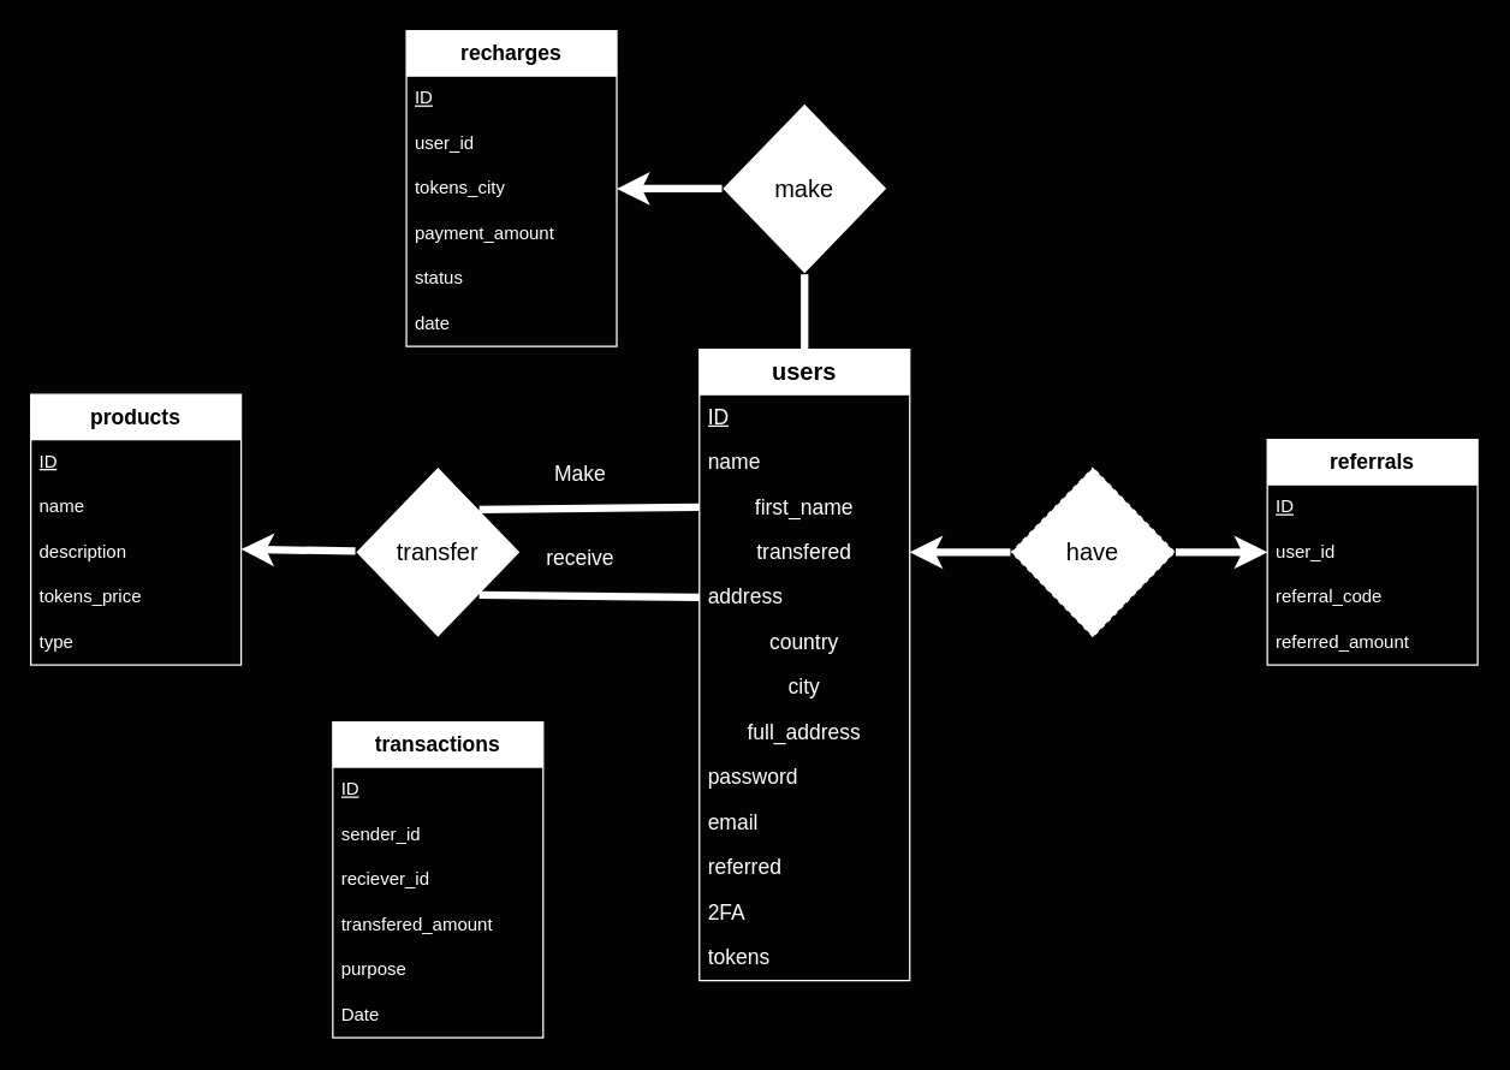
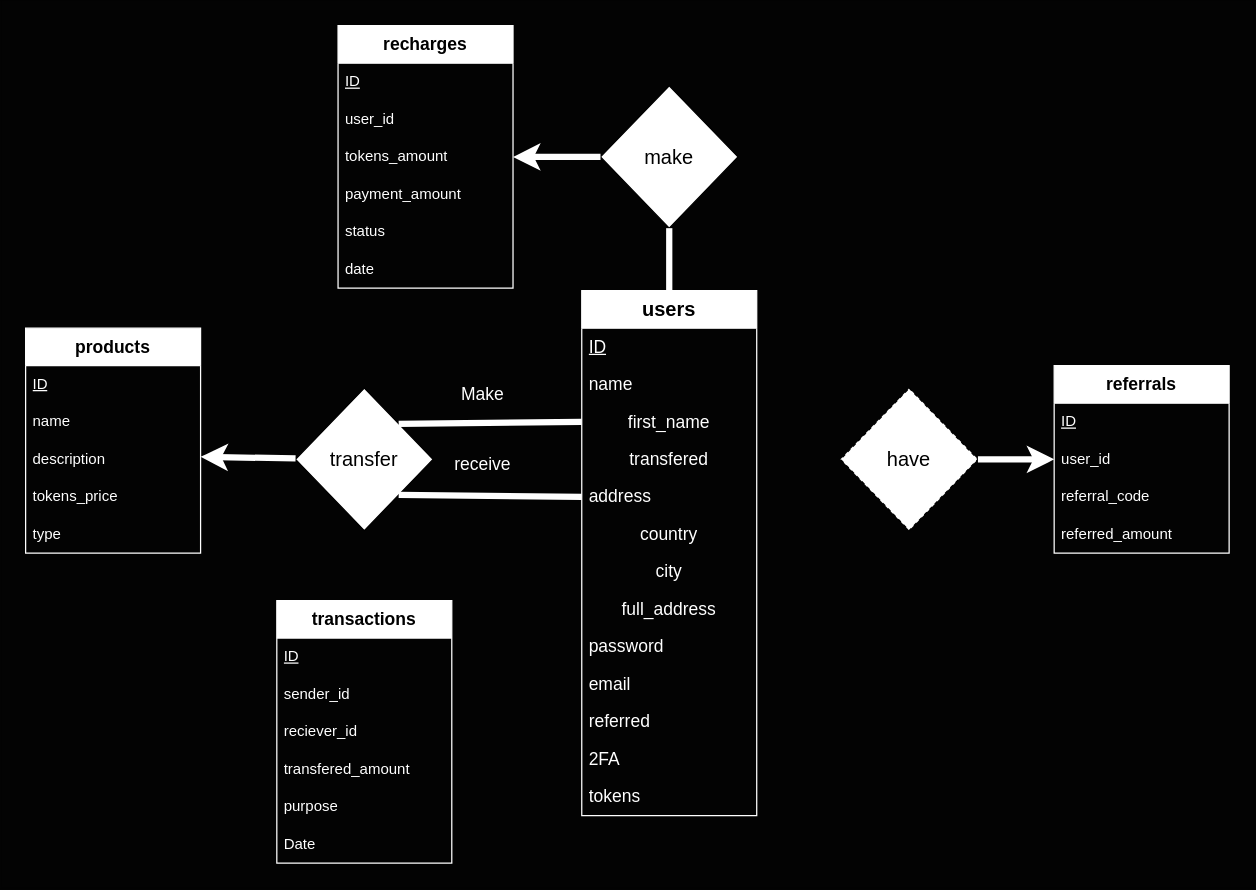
  <mxCell id="0" />
  <mxCell id="1" parent="0" />
  <mxCell id="2" value="&lt;b style=&quot;font-size: 14px;&quot;&gt;referrals&lt;/b&gt;" style="swimlane;fontStyle=0;childLayout=stackLayout;horizontal=1;startSize=30;horizontalStack=0;resizeParent=1;resizeParentMax=0;resizeLast=0;collapsible=1;marginBottom=0;whiteSpace=wrap;html=1;fontSize=14;strokeColor=#FFFFFF;" vertex="1" parent="1"><mxGeometry x="843" y="292" width="140" height="150" as="geometry" /></mxCell>
  <mxCell id="3" value="&lt;span&gt;ID&lt;/span&gt;" style="text;strokeColor=none;fillColor=none;align=left;verticalAlign=middle;spacingLeft=4;spacingRight=4;overflow=hidden;points=[[0,0.5],[1,0.5]];portConstraint=eastwest;rotatable=0;whiteSpace=wrap;html=1;fontColor=#FFFFFF;fontStyle=4" vertex="1" parent="2"><mxGeometry y="30" width="140" height="30" as="geometry" /></mxCell>
  <mxCell id="4" value="user_id" style="text;strokeColor=none;fillColor=none;align=left;verticalAlign=middle;spacingLeft=4;spacingRight=4;overflow=hidden;points=[[0,0.5],[1,0.5]];portConstraint=eastwest;rotatable=0;whiteSpace=wrap;html=1;fontColor=#FFFFFF;" vertex="1" parent="2"><mxGeometry y="60" width="140" height="30" as="geometry" /></mxCell>
  <mxCell id="5" value="referral_code" style="text;strokeColor=none;fillColor=none;align=left;verticalAlign=middle;spacingLeft=4;spacingRight=4;overflow=hidden;points=[[0,0.5],[1,0.5]];portConstraint=eastwest;rotatable=0;whiteSpace=wrap;html=1;fontColor=#FFFFFF;" vertex="1" parent="2"><mxGeometry y="90" width="140" height="30" as="geometry" /></mxCell>
  <mxCell id="6" value="referred_amount" style="text;strokeColor=none;fillColor=none;align=left;verticalAlign=middle;spacingLeft=4;spacingRight=4;overflow=hidden;points=[[0,0.5],[1,0.5]];portConstraint=eastwest;rotatable=0;whiteSpace=wrap;html=1;fontColor=#FFFFFF;" vertex="1" parent="2"><mxGeometry y="120" width="140" height="30" as="geometry" /></mxCell>
  <mxCell id="7" value="&lt;b&gt;users&lt;/b&gt;" style="swimlane;fontStyle=0;childLayout=stackLayout;horizontal=1;startSize=30;horizontalStack=0;resizeParent=1;resizeParentMax=0;resizeLast=0;collapsible=1;marginBottom=0;whiteSpace=wrap;html=1;fontSize=16;strokeColor=#FFFFFF;" vertex="1" parent="1"><mxGeometry x="465" y="232" width="140" height="420" as="geometry" /></mxCell>
  <mxCell id="8" value="&lt;span style=&quot;font-size: 14px;&quot;&gt;ID&lt;/span&gt;" style="text;strokeColor=none;fillColor=none;align=left;verticalAlign=middle;spacingLeft=4;spacingRight=4;overflow=hidden;points=[[0,0.5],[1,0.5]];portConstraint=eastwest;rotatable=0;whiteSpace=wrap;html=1;fontColor=#FFFFFF;fontSize=14;fontStyle=4" vertex="1" parent="7"><mxGeometry y="30" width="140" height="30" as="geometry" /></mxCell>
  <mxCell id="9" value="name" style="text;strokeColor=none;fillColor=none;align=left;verticalAlign=middle;spacingLeft=4;spacingRight=4;overflow=hidden;points=[[0,0.5],[1,0.5]];portConstraint=eastwest;rotatable=0;whiteSpace=wrap;html=1;fontColor=#FFFFFF;fontSize=14;" vertex="1" parent="7"><mxGeometry y="60" width="140" height="30" as="geometry" /></mxCell>
  <mxCell id="10" value="first_name" style="text;strokeColor=none;fillColor=none;align=center;verticalAlign=middle;spacingLeft=4;spacingRight=4;overflow=hidden;points=[[0,0.5],[1,0.5]];portConstraint=eastwest;rotatable=0;whiteSpace=wrap;html=1;fontColor=#FFFFFF;fontSize=14;" vertex="1" parent="7"><mxGeometry y="90" width="140" height="30" as="geometry" /></mxCell>
  <mxCell id="11" value="transfered" style="text;strokeColor=none;fillColor=none;align=center;verticalAlign=middle;spacingLeft=4;spacingRight=4;overflow=hidden;points=[[0,0.5],[1,0.5]];portConstraint=eastwest;rotatable=0;whiteSpace=wrap;html=1;fontColor=#FFFFFF;fontSize=14;" vertex="1" parent="7"><mxGeometry y="120" width="140" height="30" as="geometry" /></mxCell>
  <mxCell id="12" value="address" style="text;strokeColor=none;fillColor=none;align=left;verticalAlign=middle;spacingLeft=4;spacingRight=4;overflow=hidden;points=[[0,0.5],[1,0.5]];portConstraint=eastwest;rotatable=0;whiteSpace=wrap;html=1;fontColor=#FFFFFF;fontSize=14;" vertex="1" parent="7"><mxGeometry y="150" width="140" height="30" as="geometry" /></mxCell>
  <mxCell id="13" value="country" style="text;strokeColor=none;fillColor=none;align=center;verticalAlign=middle;spacingLeft=4;spacingRight=4;overflow=hidden;points=[[0,0.5],[1,0.5]];portConstraint=eastwest;rotatable=0;whiteSpace=wrap;html=1;fontColor=#FFFFFF;fontSize=14;" vertex="1" parent="7"><mxGeometry y="180" width="140" height="30" as="geometry" /></mxCell>
  <mxCell id="14" value="city" style="text;strokeColor=none;fillColor=none;align=center;verticalAlign=middle;spacingLeft=4;spacingRight=4;overflow=hidden;points=[[0,0.5],[1,0.5]];portConstraint=eastwest;rotatable=0;whiteSpace=wrap;html=1;fontColor=#FFFFFF;fontSize=14;" vertex="1" parent="7"><mxGeometry y="210" width="140" height="30" as="geometry" /></mxCell>
  <mxCell id="15" value="full_address" style="text;strokeColor=none;fillColor=none;align=center;verticalAlign=middle;spacingLeft=4;spacingRight=4;overflow=hidden;points=[[0,0.5],[1,0.5]];portConstraint=eastwest;rotatable=0;whiteSpace=wrap;html=1;fontColor=#FFFFFF;fontSize=14;" vertex="1" parent="7"><mxGeometry y="240" width="140" height="30" as="geometry" /></mxCell>
  <mxCell id="16" value="password" style="text;strokeColor=none;fillColor=none;align=left;verticalAlign=middle;spacingLeft=4;spacingRight=4;overflow=hidden;points=[[0,0.5],[1,0.5]];portConstraint=eastwest;rotatable=0;whiteSpace=wrap;html=1;fontColor=#FFFFFF;fontSize=14;" vertex="1" parent="7"><mxGeometry y="270" width="140" height="30" as="geometry" /></mxCell>
  <mxCell id="17" value="email" style="text;strokeColor=none;fillColor=none;align=left;verticalAlign=middle;spacingLeft=4;spacingRight=4;overflow=hidden;points=[[0,0.5],[1,0.5]];portConstraint=eastwest;rotatable=0;whiteSpace=wrap;html=1;fontColor=#FFFFFF;fontSize=14;" vertex="1" parent="7"><mxGeometry y="300" width="140" height="30" as="geometry" /></mxCell>
  <mxCell id="18" value="referred" style="text;strokeColor=none;fillColor=none;align=left;verticalAlign=middle;spacingLeft=4;spacingRight=4;overflow=hidden;points=[[0,0.5],[1,0.5]];portConstraint=eastwest;rotatable=0;whiteSpace=wrap;html=1;fontColor=#FFFFFF;fontSize=14;" vertex="1" parent="7"><mxGeometry y="330" width="140" height="30" as="geometry" /></mxCell>
  <mxCell id="19" value="2FA" style="text;strokeColor=none;fillColor=none;align=left;verticalAlign=middle;spacingLeft=4;spacingRight=4;overflow=hidden;points=[[0,0.5],[1,0.5]];portConstraint=eastwest;rotatable=0;whiteSpace=wrap;html=1;fontColor=#FFFFFF;fontSize=14;" vertex="1" parent="7"><mxGeometry y="360" width="140" height="30" as="geometry" /></mxCell>
  <mxCell id="20" value="tokens" style="text;strokeColor=none;fillColor=none;align=left;verticalAlign=middle;spacingLeft=4;spacingRight=4;overflow=hidden;points=[[0,0.5],[1,0.5]];portConstraint=eastwest;rotatable=0;whiteSpace=wrap;html=1;fontColor=#FFFFFF;fontSize=14;" vertex="1" parent="7"><mxGeometry y="390" width="140" height="30" as="geometry" /></mxCell>
  <mxCell id="21" value="have" style="rhombus;whiteSpace=wrap;html=1;fontSize=16;dashed=1;" vertex="1" parent="1"><mxGeometry x="672" y="310" width="110" height="114" as="geometry" /></mxCell>
  <mxCell id="22" value="transfer" style="rhombus;whiteSpace=wrap;html=1;fontSize=16;" vertex="1" parent="1"><mxGeometry x="236" y="310" width="110" height="114" as="geometry" /></mxCell>
  <mxCell id="23" value="&lt;font style=&quot;font-size: 14px;&quot;&gt;&lt;b&gt;transactions&lt;/b&gt;&lt;/font&gt;" style="swimlane;fontStyle=0;childLayout=stackLayout;horizontal=1;startSize=30;horizontalStack=0;resizeParent=1;resizeParentMax=0;resizeLast=0;collapsible=1;marginBottom=0;whiteSpace=wrap;html=1;fontSize=14;strokeColor=#FFFFFF;" vertex="1" parent="1"><mxGeometry x="221" y="480" width="140" height="210" as="geometry" /></mxCell>
  <mxCell id="24" value="&lt;u&gt;ID&lt;/u&gt;" style="text;strokeColor=none;fillColor=none;align=left;verticalAlign=middle;spacingLeft=4;spacingRight=4;overflow=hidden;points=[[0,0.5],[1,0.5]];portConstraint=eastwest;rotatable=0;whiteSpace=wrap;html=1;fontColor=#FFFFFF;" vertex="1" parent="23"><mxGeometry y="30" width="140" height="30" as="geometry" /></mxCell>
  <mxCell id="25" value="sender_id" style="text;strokeColor=none;fillColor=none;align=left;verticalAlign=middle;spacingLeft=4;spacingRight=4;overflow=hidden;points=[[0,0.5],[1,0.5]];portConstraint=eastwest;rotatable=0;whiteSpace=wrap;html=1;fontColor=#FFFFFF;" vertex="1" parent="23"><mxGeometry y="60" width="140" height="30" as="geometry" /></mxCell>
  <mxCell id="26" value="reciever_id" style="text;strokeColor=none;fillColor=none;align=left;verticalAlign=middle;spacingLeft=4;spacingRight=4;overflow=hidden;points=[[0,0.5],[1,0.5]];portConstraint=eastwest;rotatable=0;whiteSpace=wrap;html=1;fontColor=#FFFFFF;" vertex="1" parent="23"><mxGeometry y="90" width="140" height="30" as="geometry" /></mxCell>
  <mxCell id="27" value="transfered_amount" style="text;strokeColor=none;fillColor=none;align=left;verticalAlign=middle;spacingLeft=4;spacingRight=4;overflow=hidden;points=[[0,0.5],[1,0.5]];portConstraint=eastwest;rotatable=0;whiteSpace=wrap;html=1;fontColor=#FFFFFF;" vertex="1" parent="23"><mxGeometry y="120" width="140" height="30" as="geometry" /></mxCell>
  <mxCell id="28" value="purpose" style="text;strokeColor=none;fillColor=none;align=left;verticalAlign=middle;spacingLeft=4;spacingRight=4;overflow=hidden;points=[[0,0.5],[1,0.5]];portConstraint=eastwest;rotatable=0;whiteSpace=wrap;html=1;fontColor=#FFFFFF;" vertex="1" parent="23"><mxGeometry y="150" width="140" height="30" as="geometry" /></mxCell>
  <mxCell id="29" value="Date" style="text;strokeColor=none;fillColor=none;align=left;verticalAlign=middle;spacingLeft=4;spacingRight=4;overflow=hidden;points=[[0,0.5],[1,0.5]];portConstraint=eastwest;rotatable=0;whiteSpace=wrap;html=1;fontColor=#FFFFFF;" vertex="1" parent="23"><mxGeometry y="180" width="140" height="30" as="geometry" /></mxCell>
  <mxCell id="30" value="" style="endArrow=none;html=1;rounded=0;entryX=0;entryY=0.5;entryDx=0;entryDy=0;exitX=1;exitY=1;exitDx=0;exitDy=0;strokeColor=#FFFFFF;strokeWidth=5;" edge="1" parent="1" source="22" target="12"><mxGeometry width="50" height="50" relative="1" as="geometry"><mxPoint x="387" y="466" as="sourcePoint" /><mxPoint x="437" y="416" as="targetPoint" /></mxGeometry></mxCell>
  <mxCell id="31" value="" style="endArrow=none;html=1;rounded=0;entryX=0;entryY=0.5;entryDx=0;entryDy=0;exitX=1;exitY=0;exitDx=0;exitDy=0;strokeColor=#FFFFFF;strokeWidth=5;" edge="1" parent="1" source="22" target="10"><mxGeometry width="50" height="50" relative="1" as="geometry"><mxPoint x="319" y="343" as="sourcePoint" /><mxPoint x="465" y="345" as="targetPoint" /></mxGeometry></mxCell>
  <mxCell id="32" value="" style="endArrow=classic;html=1;rounded=0;strokeColor=#FFFFFF;strokeWidth=5;entryX=0;entryY=0.5;entryDx=0;entryDy=0;exitX=1;exitY=0.5;exitDx=0;exitDy=0;" edge="1" parent="1" source="21" target="4"><mxGeometry width="50" height="50" relative="1" as="geometry"><mxPoint x="719" y="488" as="sourcePoint" /><mxPoint x="783" y="450" as="targetPoint" /></mxGeometry></mxCell>
- <mxCell id="33" value="" style="endArrow=classic;html=1;rounded=0;strokeColor=#FFFFFF;strokeWidth=5;entryX=1;entryY=0.5;entryDx=0;entryDy=0;exitX=0;exitY=0.5;exitDx=0;exitDy=0;" edge="1" parent="1" source="21" target="11"><mxGeometry width="50" height="50" relative="1" as="geometry"><mxPoint x="792" y="377" as="sourcePoint" /><mxPoint x="870" y="377" as="targetPoint" /></mxGeometry></mxCell>
  <mxCell id="34" value="&lt;font style=&quot;font-size: 14px;&quot; color=&quot;#ffffff&quot;&gt;Make&lt;/font&gt;" style="text;html=1;align=center;verticalAlign=middle;whiteSpace=wrap;rounded=0;fontSize=14;" vertex="1" parent="1"><mxGeometry x="356" y="300" width="60" height="30" as="geometry" /></mxCell>
  <mxCell id="35" value="&lt;div style=&quot;font-size: 14px;&quot;&gt;&lt;font style=&quot;font-size: 14px;&quot; color=&quot;#ffffff&quot;&gt;receive&lt;/font&gt;&lt;br style=&quot;font-size: 14px;&quot;&gt;&lt;/div&gt;" style="text;html=1;align=center;verticalAlign=middle;whiteSpace=wrap;rounded=0;strokeWidth=2;fontSize=14;" vertex="1" parent="1"><mxGeometry x="356" y="356" width="60" height="30" as="geometry" /></mxCell>
  <mxCell id="36" value="make" style="rhombus;whiteSpace=wrap;html=1;fontSize=16;" vertex="1" parent="1"><mxGeometry x="480" y="68" width="110" height="114" as="geometry" /></mxCell>
  <mxCell id="37" value="&lt;b&gt;recharges&lt;/b&gt;" style="swimlane;fontStyle=0;childLayout=stackLayout;horizontal=1;startSize=30;horizontalStack=0;resizeParent=1;resizeParentMax=0;resizeLast=0;collapsible=1;marginBottom=0;whiteSpace=wrap;html=1;fontSize=14;strokeColor=#FFFFFF;" vertex="1" parent="1"><mxGeometry x="270" y="20" width="140" height="210" as="geometry" /></mxCell>
  <mxCell id="38" value="&lt;u&gt;ID&lt;/u&gt;" style="text;strokeColor=none;fillColor=none;align=left;verticalAlign=middle;spacingLeft=4;spacingRight=4;overflow=hidden;points=[[0,0.5],[1,0.5]];portConstraint=eastwest;rotatable=0;whiteSpace=wrap;html=1;fontColor=#FFFFFF;" vertex="1" parent="37"><mxGeometry y="30" width="140" height="30" as="geometry" /></mxCell>
  <mxCell id="39" value="user_id" style="text;strokeColor=none;fillColor=none;align=left;verticalAlign=middle;spacingLeft=4;spacingRight=4;overflow=hidden;points=[[0,0.5],[1,0.5]];portConstraint=eastwest;rotatable=0;whiteSpace=wrap;html=1;fontColor=#FFFFFF;" vertex="1" parent="37"><mxGeometry y="60" width="140" height="30" as="geometry" /></mxCell>
- <mxCell id="40" value="tokens_city" style="text;strokeColor=none;fillColor=none;align=left;verticalAlign=middle;spacingLeft=4;spacingRight=4;overflow=hidden;points=[[0,0.5],[1,0.5]];portConstraint=eastwest;rotatable=0;whiteSpace=wrap;html=1;fontColor=#FFFFFF;" vertex="1" parent="37"><mxGeometry y="90" width="140" height="30" as="geometry" /></mxCell>
+ <mxCell id="40" value="tokens_amount" style="text;strokeColor=none;fillColor=none;align=left;verticalAlign=middle;spacingLeft=4;spacingRight=4;overflow=hidden;points=[[0,0.5],[1,0.5]];portConstraint=eastwest;rotatable=0;whiteSpace=wrap;html=1;fontColor=#FFFFFF;" vertex="1" parent="37"><mxGeometry y="90" width="140" height="30" as="geometry" /></mxCell>
  <mxCell id="41" value="payment_amount" style="text;strokeColor=none;fillColor=none;align=left;verticalAlign=middle;spacingLeft=4;spacingRight=4;overflow=hidden;points=[[0,0.5],[1,0.5]];portConstraint=eastwest;rotatable=0;whiteSpace=wrap;html=1;fontColor=#FFFFFF;" vertex="1" parent="37"><mxGeometry y="120" width="140" height="30" as="geometry" /></mxCell>
  <mxCell id="42" value="status" style="text;strokeColor=none;fillColor=none;align=left;verticalAlign=middle;spacingLeft=4;spacingRight=4;overflow=hidden;points=[[0,0.5],[1,0.5]];portConstraint=eastwest;rotatable=0;whiteSpace=wrap;html=1;fontColor=#FFFFFF;" vertex="1" parent="37"><mxGeometry y="150" width="140" height="30" as="geometry" /></mxCell>
  <mxCell id="43" value="date" style="text;strokeColor=none;fillColor=none;align=left;verticalAlign=middle;spacingLeft=4;spacingRight=4;overflow=hidden;points=[[0,0.5],[1,0.5]];portConstraint=eastwest;rotatable=0;whiteSpace=wrap;html=1;fontColor=#FFFFFF;" vertex="1" parent="37"><mxGeometry y="180" width="140" height="30" as="geometry" /></mxCell>
  <mxCell id="44" value="" style="endArrow=none;html=1;rounded=0;entryX=0.5;entryY=1;entryDx=0;entryDy=0;exitX=0.5;exitY=0;exitDx=0;exitDy=0;strokeColor=#FFFFFF;strokeWidth=5;" edge="1" parent="1" source="7" target="36"><mxGeometry width="50" height="50" relative="1" as="geometry"><mxPoint x="534" y="202" as="sourcePoint" /><mxPoint x="584" y="152" as="targetPoint" /></mxGeometry></mxCell>
  <mxCell id="45" value="" style="endArrow=classic;html=1;rounded=0;strokeColor=#FFFFFF;strokeWidth=5;entryX=1;entryY=0.5;entryDx=0;entryDy=0;exitX=0;exitY=0.5;exitDx=0;exitDy=0;" edge="1" parent="1" source="36" target="40"><mxGeometry width="50" height="50" relative="1" as="geometry"><mxPoint x="605" y="82" as="sourcePoint" /><mxPoint x="666" y="82" as="targetPoint" /></mxGeometry></mxCell>
  <mxCell id="46" value="&lt;b&gt;products&lt;/b&gt;" style="swimlane;fontStyle=0;childLayout=stackLayout;horizontal=1;startSize=30;horizontalStack=0;resizeParent=1;resizeParentMax=0;resizeLast=0;collapsible=1;marginBottom=0;whiteSpace=wrap;html=1;fontSize=14;strokeColor=#FFFFFF;" vertex="1" parent="1"><mxGeometry x="20" y="262" width="140" height="180" as="geometry" /></mxCell>
  <mxCell id="47" value="&lt;u&gt;ID&lt;/u&gt;" style="text;strokeColor=none;fillColor=none;align=left;verticalAlign=middle;spacingLeft=4;spacingRight=4;overflow=hidden;points=[[0,0.5],[1,0.5]];portConstraint=eastwest;rotatable=0;whiteSpace=wrap;html=1;fontColor=#FFFFFF;" vertex="1" parent="46"><mxGeometry y="30" width="140" height="30" as="geometry" /></mxCell>
  <mxCell id="48" value="name" style="text;strokeColor=none;fillColor=none;align=left;verticalAlign=middle;spacingLeft=4;spacingRight=4;overflow=hidden;points=[[0,0.5],[1,0.5]];portConstraint=eastwest;rotatable=0;whiteSpace=wrap;html=1;fontColor=#FFFFFF;" vertex="1" parent="46"><mxGeometry y="60" width="140" height="30" as="geometry" /></mxCell>
  <mxCell id="49" value="description" style="text;strokeColor=none;fillColor=none;align=left;verticalAlign=middle;spacingLeft=4;spacingRight=4;overflow=hidden;points=[[0,0.5],[1,0.5]];portConstraint=eastwest;rotatable=0;whiteSpace=wrap;html=1;fontColor=#FFFFFF;" vertex="1" parent="46"><mxGeometry y="90" width="140" height="30" as="geometry" /></mxCell>
  <mxCell id="50" value="tokens_price" style="text;strokeColor=none;fillColor=none;align=left;verticalAlign=middle;spacingLeft=4;spacingRight=4;overflow=hidden;points=[[0,0.5],[1,0.5]];portConstraint=eastwest;rotatable=0;whiteSpace=wrap;html=1;fontColor=#FFFFFF;" vertex="1" parent="46"><mxGeometry y="120" width="140" height="30" as="geometry" /></mxCell>
  <mxCell id="51" value="type" style="text;strokeColor=none;fillColor=none;align=left;verticalAlign=middle;spacingLeft=4;spacingRight=4;overflow=hidden;points=[[0,0.5],[1,0.5]];portConstraint=eastwest;rotatable=0;whiteSpace=wrap;html=1;fontColor=#FFFFFF;" vertex="1" parent="46"><mxGeometry y="150" width="140" height="30" as="geometry" /></mxCell>
  <mxCell id="52" value="" style="endArrow=classic;html=1;rounded=0;strokeColor=#FFFFFF;strokeWidth=5;entryX=1;entryY=0.433;entryDx=0;entryDy=0;exitX=0;exitY=0.5;exitDx=0;exitDy=0;entryPerimeter=0;" edge="1" parent="1" target="49"><mxGeometry width="50" height="50" relative="1" as="geometry"><mxPoint x="236" y="366.23" as="sourcePoint" /><mxPoint x="166" y="366.23" as="targetPoint" /></mxGeometry></mxCell>
